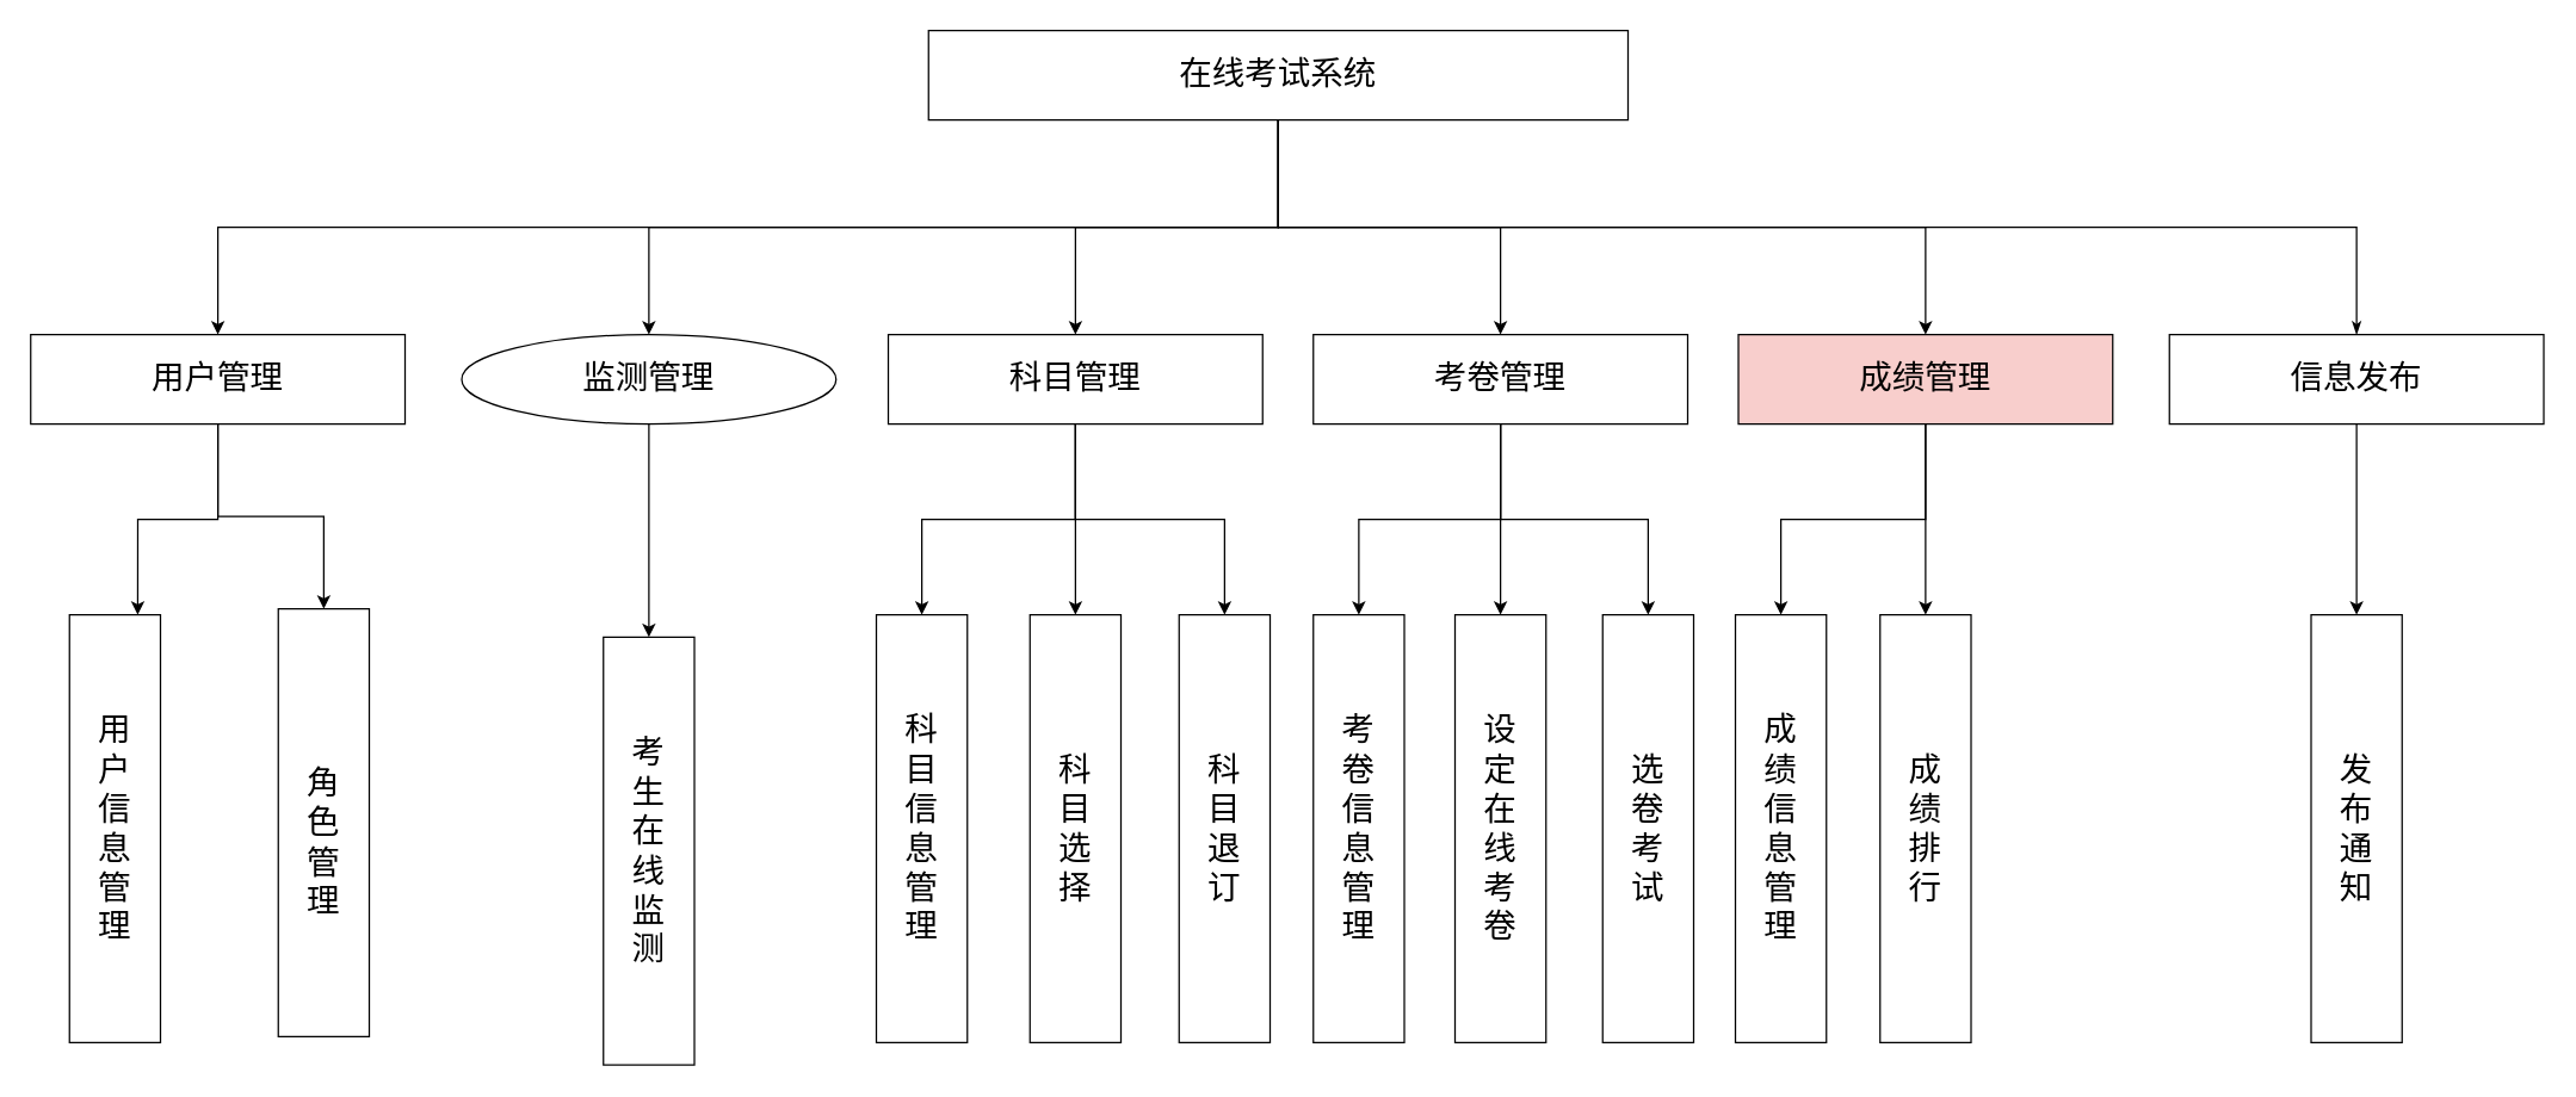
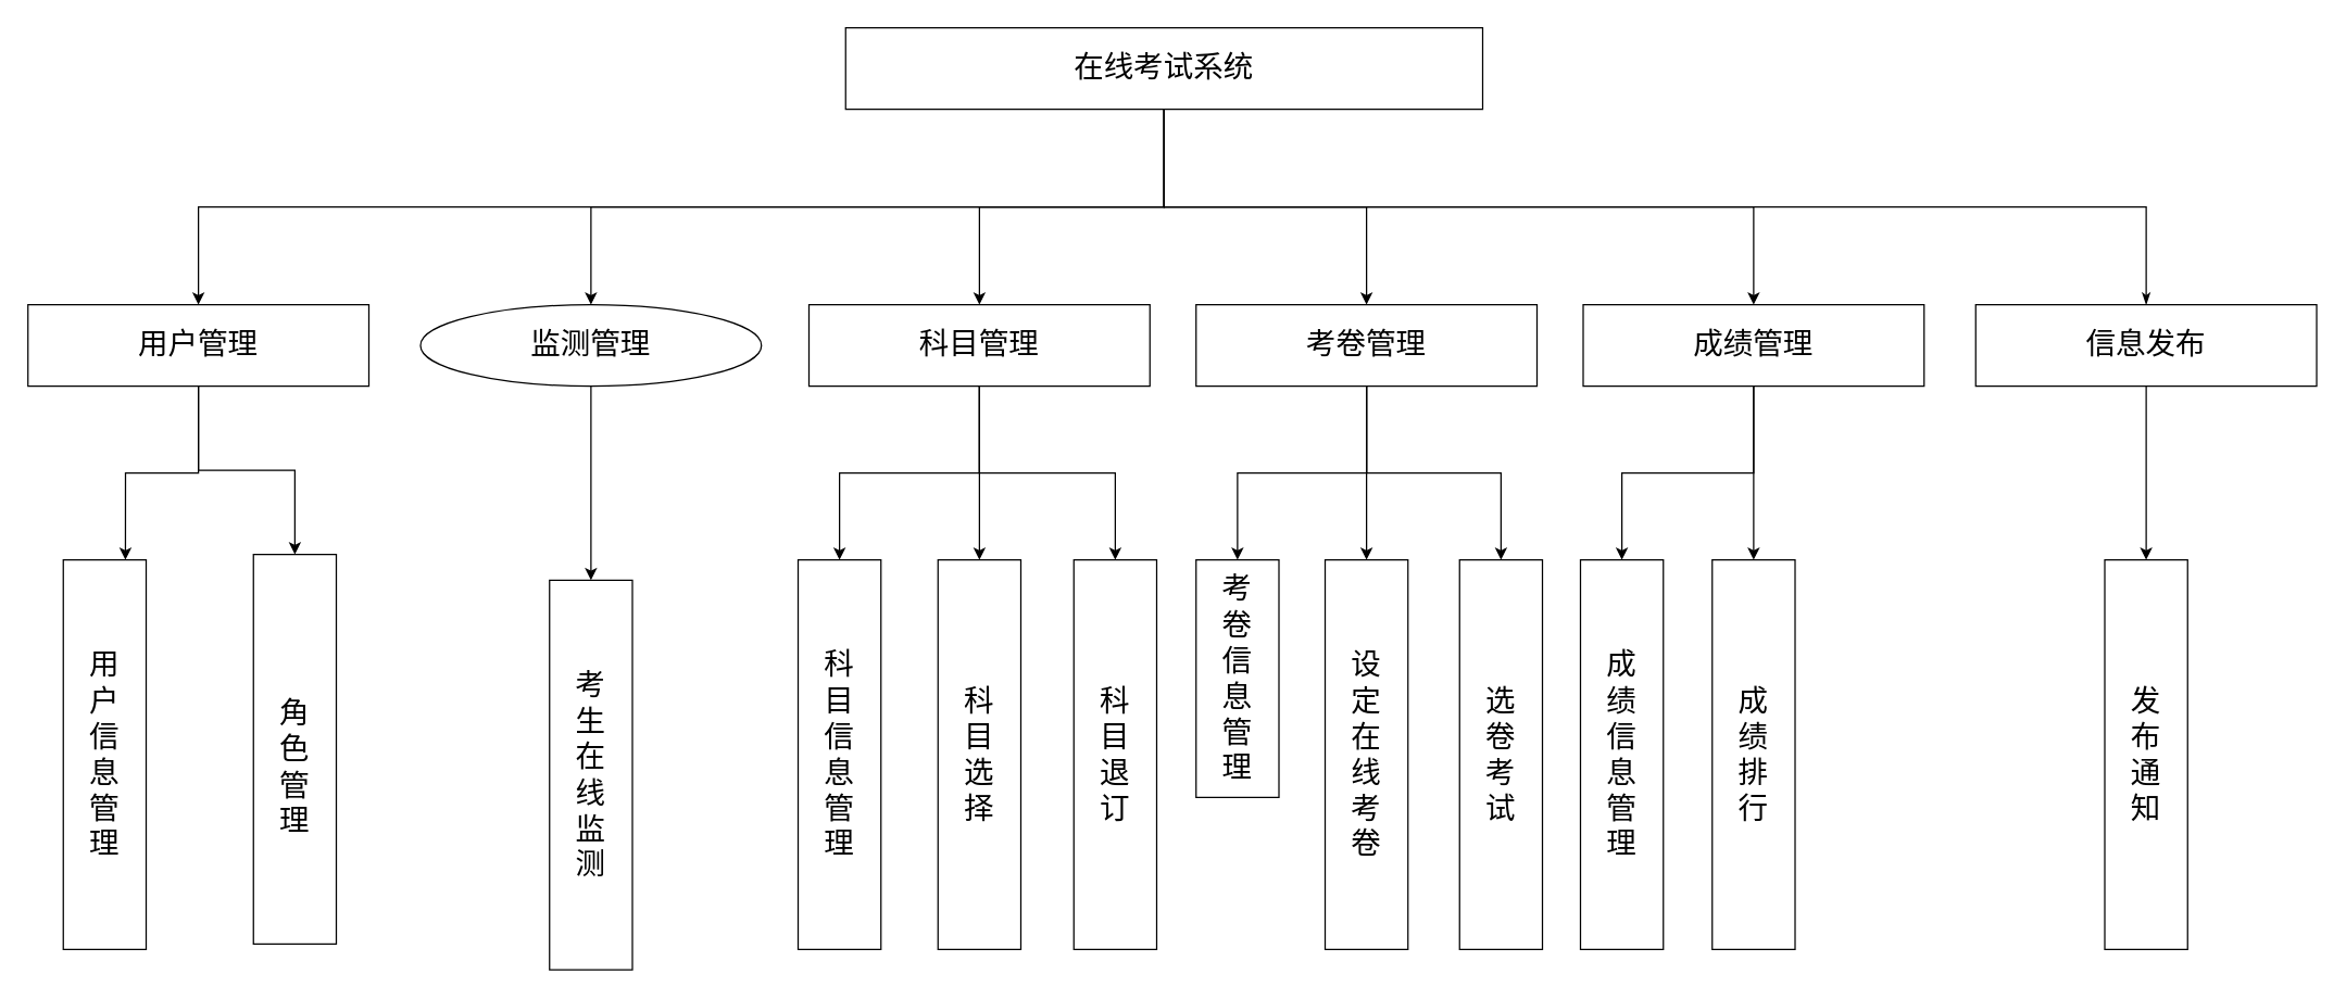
  <mxCell id="0" />
  <mxCell id="1" parent="0" />
  <mxCell id="2" style="edgeStyle=orthogonalEdgeStyle;rounded=0;orthogonalLoop=1;jettySize=auto;html=1;exitX=0.5;exitY=1;exitDx=0;exitDy=0;" edge="1" parent="1" source="8" target="17"><mxGeometry relative="1" as="geometry" /></mxCell>
  <mxCell id="3" style="edgeStyle=orthogonalEdgeStyle;rounded=0;orthogonalLoop=1;jettySize=auto;html=1;exitX=0.5;exitY=1;exitDx=0;exitDy=0;" edge="1" parent="1" source="8" target="21"><mxGeometry relative="1" as="geometry" /></mxCell>
  <mxCell id="4" style="edgeStyle=orthogonalEdgeStyle;rounded=0;orthogonalLoop=1;jettySize=auto;html=1;exitX=0.5;exitY=1;exitDx=0;exitDy=0;" edge="1" parent="1" source="8" target="25"><mxGeometry relative="1" as="geometry" /></mxCell>
  <mxCell id="5" style="edgeStyle=orthogonalEdgeStyle;rounded=0;orthogonalLoop=1;jettySize=auto;html=1;exitX=0.5;exitY=1;exitDx=0;exitDy=0;endArrow=classicThin;endFill=1;" edge="1" parent="1" source="8" target="27"><mxGeometry relative="1" as="geometry" /></mxCell>
  <mxCell id="6" style="edgeStyle=orthogonalEdgeStyle;rounded=0;orthogonalLoop=1;jettySize=auto;html=1;exitX=0.5;exitY=1;exitDx=0;exitDy=0;entryX=0.5;entryY=0;entryDx=0;entryDy=0;" edge="1" parent="1" source="8" target="13"><mxGeometry relative="1" as="geometry" /></mxCell>
  <mxCell id="7" style="edgeStyle=orthogonalEdgeStyle;rounded=0;orthogonalLoop=1;jettySize=auto;html=1;exitX=0.5;exitY=1;exitDx=0;exitDy=0;" edge="1" parent="1" source="8" target="11"><mxGeometry relative="1" as="geometry" /></mxCell>
  <mxCell id="8" value="&lt;font style=&quot;font-size: 22px&quot;&gt;在线考试系统&lt;/font&gt;" style="rounded=0;whiteSpace=wrap;html=1;" vertex="1" parent="1"><mxGeometry x="622" y="20" width="469" height="60" as="geometry" /></mxCell>
  <mxCell id="9" style="edgeStyle=orthogonalEdgeStyle;rounded=0;orthogonalLoop=1;jettySize=auto;html=1;exitX=0.5;exitY=1;exitDx=0;exitDy=0;entryX=0.75;entryY=0;entryDx=0;entryDy=0;" edge="1" parent="1" source="11" target="22"><mxGeometry relative="1" as="geometry" /></mxCell>
  <mxCell id="10" style="edgeStyle=orthogonalEdgeStyle;rounded=0;orthogonalLoop=1;jettySize=auto;html=1;exitX=0.5;exitY=1;exitDx=0;exitDy=0;" edge="1" parent="1" source="11" target="28"><mxGeometry relative="1" as="geometry" /></mxCell>
  <mxCell id="11" value="&lt;font style=&quot;font-size: 22px&quot;&gt;用户管理&lt;/font&gt;" style="rounded=0;whiteSpace=wrap;html=1;" vertex="1" parent="1"><mxGeometry x="20" y="224" width="251" height="60" as="geometry" /></mxCell>
  <mxCell id="12" style="edgeStyle=orthogonalEdgeStyle;rounded=0;orthogonalLoop=1;jettySize=auto;html=1;exitX=0.5;exitY=1;exitDx=0;exitDy=0;" edge="1" parent="1" source="13" target="29"><mxGeometry relative="1" as="geometry" /></mxCell>
  <mxCell id="13" value="&lt;font style=&quot;font-size: 22px&quot;&gt;监测管理&lt;/font&gt;" style="ellipse;whiteSpace=wrap;html=1;" vertex="1" parent="1"><mxGeometry x="309" y="224" width="251" height="60" as="geometry" /></mxCell>
  <mxCell id="14" style="edgeStyle=orthogonalEdgeStyle;rounded=0;orthogonalLoop=1;jettySize=auto;html=1;" edge="1" parent="1" source="17" target="31"><mxGeometry relative="1" as="geometry" /></mxCell>
  <mxCell id="15" style="edgeStyle=orthogonalEdgeStyle;rounded=0;orthogonalLoop=1;jettySize=auto;html=1;exitX=0.5;exitY=1;exitDx=0;exitDy=0;" edge="1" parent="1" source="17" target="32"><mxGeometry relative="1" as="geometry" /></mxCell>
  <mxCell id="16" style="edgeStyle=orthogonalEdgeStyle;rounded=0;orthogonalLoop=1;jettySize=auto;html=1;exitX=0.5;exitY=1;exitDx=0;exitDy=0;" edge="1" parent="1" source="17" target="30"><mxGeometry relative="1" as="geometry" /></mxCell>
  <mxCell id="17" value="&lt;font style=&quot;font-size: 22px&quot;&gt;科目管理&lt;/font&gt;" style="rounded=0;whiteSpace=wrap;html=1;" vertex="1" parent="1"><mxGeometry x="595" y="224" width="251" height="60" as="geometry" /></mxCell>
  <mxCell id="18" style="edgeStyle=orthogonalEdgeStyle;rounded=0;orthogonalLoop=1;jettySize=auto;html=1;exitX=0.5;exitY=1;exitDx=0;exitDy=0;" edge="1" parent="1" source="21" target="33"><mxGeometry relative="1" as="geometry" /></mxCell>
  <mxCell id="19" style="edgeStyle=orthogonalEdgeStyle;rounded=0;orthogonalLoop=1;jettySize=auto;html=1;exitX=0.5;exitY=1;exitDx=0;exitDy=0;" edge="1" parent="1" source="21" target="38"><mxGeometry relative="1" as="geometry" /></mxCell>
  <mxCell id="20" style="edgeStyle=orthogonalEdgeStyle;rounded=0;orthogonalLoop=1;jettySize=auto;html=1;exitX=0.5;exitY=1;exitDx=0;exitDy=0;" edge="1" parent="1" source="21" target="37"><mxGeometry relative="1" as="geometry" /></mxCell>
  <mxCell id="21" value="&lt;font style=&quot;font-size: 22px&quot;&gt;考卷管理&lt;/font&gt;" style="rounded=0;whiteSpace=wrap;html=1;" vertex="1" parent="1"><mxGeometry x="880" y="224" width="251" height="60" as="geometry" /></mxCell>
  <mxCell id="22" value="&lt;font style=&quot;font-size: 22px&quot;&gt;用&lt;br&gt;户&lt;br&gt;信&lt;br&gt;息&lt;br&gt;管&lt;br&gt;理&lt;/font&gt;" style="rounded=0;whiteSpace=wrap;html=1;" vertex="1" parent="1"><mxGeometry x="46" y="412" width="61" height="287" as="geometry" /></mxCell>
  <mxCell id="23" style="edgeStyle=orthogonalEdgeStyle;rounded=0;orthogonalLoop=1;jettySize=auto;html=1;exitX=0.5;exitY=1;exitDx=0;exitDy=0;" edge="1" parent="1" source="25" target="34"><mxGeometry relative="1" as="geometry" /></mxCell>
  <mxCell id="24" style="edgeStyle=orthogonalEdgeStyle;rounded=0;orthogonalLoop=1;jettySize=auto;html=1;exitX=0.5;exitY=1;exitDx=0;exitDy=0;" edge="1" parent="1" source="25" target="36"><mxGeometry relative="1" as="geometry" /></mxCell>
- <mxCell id="25" value="&lt;font style=&quot;font-size: 22px&quot;&gt;成绩管理&lt;/font&gt;" style="rounded=0;whiteSpace=wrap;html=1;fillColor=#f8cecc;" vertex="1" parent="1"><mxGeometry x="1165" y="224" width="251" height="60" as="geometry" /></mxCell>
+ <mxCell id="25" value="&lt;font style=&quot;font-size: 22px&quot;&gt;成绩管理&lt;/font&gt;" style="rounded=0;whiteSpace=wrap;html=1;" vertex="1" parent="1"><mxGeometry x="1165" y="224" width="251" height="60" as="geometry" /></mxCell>
  <mxCell id="26" style="edgeStyle=orthogonalEdgeStyle;rounded=0;orthogonalLoop=1;jettySize=auto;html=1;exitX=0.5;exitY=1;exitDx=0;exitDy=0;" edge="1" parent="1" source="27" target="35"><mxGeometry relative="1" as="geometry" /></mxCell>
  <mxCell id="27" value="&lt;font style=&quot;font-size: 22px&quot;&gt;信息发布&lt;/font&gt;" style="rounded=0;whiteSpace=wrap;html=1;" vertex="1" parent="1"><mxGeometry x="1454" y="224" width="251" height="60" as="geometry" /></mxCell>
  <mxCell id="28" value="&lt;font style=&quot;font-size: 22px&quot;&gt;&lt;br&gt;角&lt;br&gt;色&lt;br&gt;管&lt;br&gt;理&lt;/font&gt;" style="rounded=0;whiteSpace=wrap;html=1;" vertex="1" parent="1"><mxGeometry x="186" y="408" width="61" height="287" as="geometry" /></mxCell>
  <mxCell id="29" value="&lt;font style=&quot;font-size: 22px&quot;&gt;考&lt;br&gt;生&lt;br&gt;在&lt;br&gt;线&lt;br&gt;监&lt;br&gt;测&lt;/font&gt;" style="rounded=0;whiteSpace=wrap;html=1;" vertex="1" parent="1"><mxGeometry x="404" y="427" width="61" height="287" as="geometry" /></mxCell>
  <mxCell id="30" value="&lt;font style=&quot;font-size: 22px&quot;&gt;科&lt;br&gt;目&lt;br&gt;信&lt;br&gt;息&lt;br&gt;管&lt;br&gt;理&lt;/font&gt;" style="rounded=0;whiteSpace=wrap;html=1;" vertex="1" parent="1"><mxGeometry x="587" y="412" width="61" height="287" as="geometry" /></mxCell>
  <mxCell id="31" value="&lt;font style=&quot;font-size: 22px&quot;&gt;科&lt;br&gt;目&lt;br&gt;选&lt;br&gt;择&lt;/font&gt;" style="rounded=0;whiteSpace=wrap;html=1;" vertex="1" parent="1"><mxGeometry x="690" y="412" width="61" height="287" as="geometry" /></mxCell>
  <mxCell id="32" value="&lt;font style=&quot;font-size: 22px&quot;&gt;科&lt;br&gt;目&lt;br&gt;退&lt;br&gt;订&lt;/font&gt;" style="rounded=0;whiteSpace=wrap;html=1;" vertex="1" parent="1"><mxGeometry x="790" y="412" width="61" height="287" as="geometry" /></mxCell>
- <mxCell id="33" value="&lt;font style=&quot;font-size: 22px&quot;&gt;考&lt;br&gt;卷&lt;br&gt;信&lt;br&gt;息&lt;br&gt;管&lt;br&gt;理&lt;/font&gt;" style="rounded=0;whiteSpace=wrap;html=1;" vertex="1" parent="1"><mxGeometry x="880" y="412" width="61" height="287" as="geometry" /></mxCell>
+ <mxCell id="33" value="&lt;font style=&quot;font-size: 22px&quot;&gt;考&lt;br&gt;卷&lt;br&gt;信&lt;br&gt;息&lt;br&gt;管&lt;br&gt;理&lt;/font&gt;" style="rounded=0;whiteSpace=wrap;html=1;" vertex="1" parent="1"><mxGeometry x="880" y="412" width="61" height="175" as="geometry" /></mxCell>
  <mxCell id="34" value="&lt;font style=&quot;font-size: 22px&quot;&gt;成&lt;br&gt;绩&lt;br&gt;信&lt;br&gt;息&lt;br&gt;管&lt;br&gt;理&lt;/font&gt;" style="rounded=0;whiteSpace=wrap;html=1;" vertex="1" parent="1"><mxGeometry x="1163" y="412" width="61" height="287" as="geometry" /></mxCell>
  <mxCell id="35" value="&lt;font style=&quot;font-size: 22px&quot;&gt;发&lt;br&gt;布&lt;br&gt;通&lt;br&gt;知&lt;/font&gt;" style="rounded=0;whiteSpace=wrap;html=1;" vertex="1" parent="1"><mxGeometry x="1549" y="412" width="61" height="287" as="geometry" /></mxCell>
  <mxCell id="36" value="&lt;font style=&quot;font-size: 22px&quot;&gt;成&lt;br&gt;绩&lt;br&gt;排&lt;br&gt;行&lt;/font&gt;" style="rounded=0;whiteSpace=wrap;html=1;" vertex="1" parent="1"><mxGeometry x="1260" y="412" width="61" height="287" as="geometry" /></mxCell>
  <mxCell id="37" value="&lt;font style=&quot;font-size: 22px&quot;&gt;选&lt;br&gt;卷&lt;br&gt;考&lt;br&gt;试&lt;/font&gt;" style="rounded=0;whiteSpace=wrap;html=1;" vertex="1" parent="1"><mxGeometry x="1074" y="412" width="61" height="287" as="geometry" /></mxCell>
  <mxCell id="38" value="&lt;font style=&quot;font-size: 22px&quot;&gt;设&lt;br&gt;定&lt;br&gt;在&lt;br&gt;线&lt;br&gt;考&lt;br&gt;卷&lt;/font&gt;" style="rounded=0;whiteSpace=wrap;html=1;" vertex="1" parent="1"><mxGeometry x="975" y="412" width="61" height="287" as="geometry" /></mxCell>
